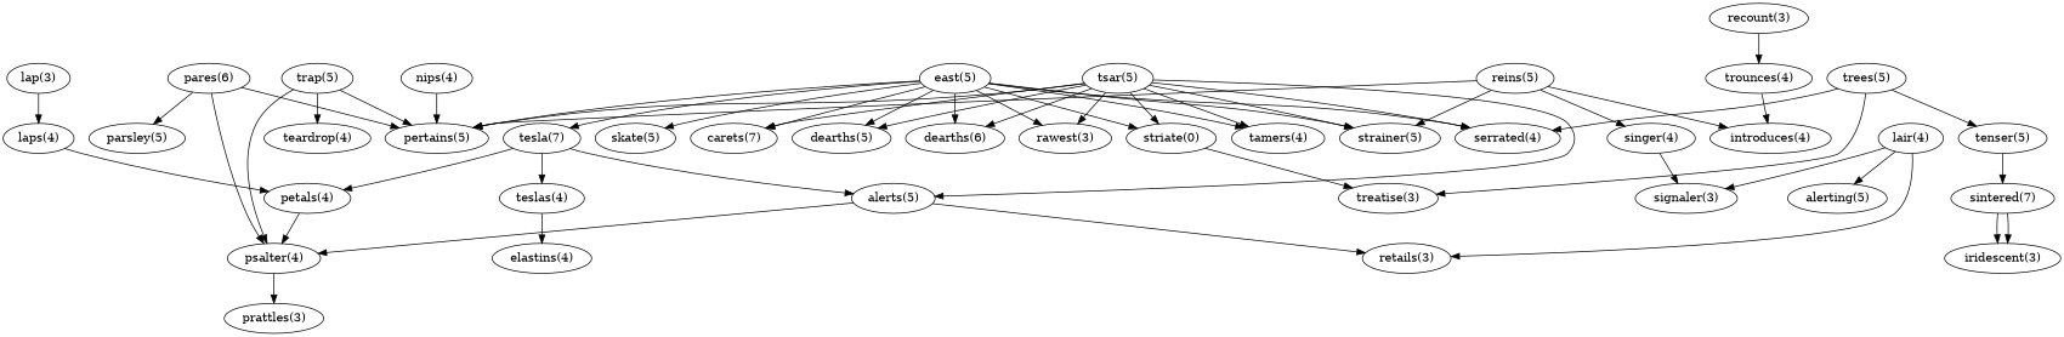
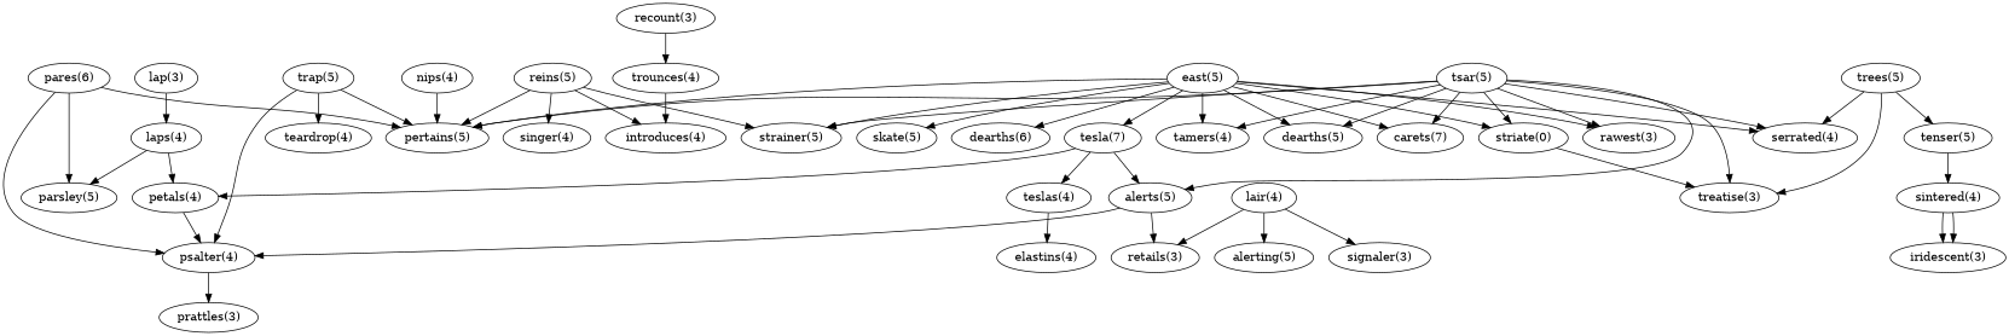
  digraph {
    "laps(4)"
    "parsley(5)"
    n3 [label="petals(4)"]
    "psalter(4)"
    "prattles(3)"
    "east(5)"
    "skate(5)"
    "tesla(7)"
    "dearths(5)"
    "strainer(5)"
    "carets(7)"
    n12 [label="striate(0)"]
    "pertains(5)"
    "serrated(4)"
    "rawest(3)"
    "tamers(4)"
    "dearths(6)"
    "alerts(5)"
    "teslas(4)"
    "treatise(3)"
    "retails(3)"
    "elastins(4)"
    "reins(5)"
    "singer(4)"
    "introduces(4)"
    "signaler(3)"
    "pares(6)"
    "tsar(5)"
    "lair(4)"
    "alerting(5)"
    "nips(4)"
    "trees(5)"
    "tenser(5)"
-   "sintered(4)" [label="sintered(7)"]
+   "sintered(4)"
    "iridescent(3)"
    "lap(3)"
    "trap(5)"
    "teardrop(4)"
    "recount(3)"
    "trounces(4)"
+   "laps(4)" -> "parsley(5)"
    "laps(4)" -> n3
    n3 -> "psalter(4)"
    "psalter(4)" -> "prattles(3)"
    "east(5)" -> "skate(5)"
    "east(5)" -> "tesla(7)"
    "east(5)" -> "dearths(5)"
    "east(5)" -> "strainer(5)"
    "east(5)" -> "carets(7)"
    "east(5)" -> n12
    "east(5)" -> "pertains(5)"
    "east(5)" -> "serrated(4)"
    "east(5)" -> "rawest(3)"
    "east(5)" -> "tamers(4)"
    "east(5)" -> "dearths(6)"
    "tesla(7)" -> n3
    "tesla(7)" -> "alerts(5)"
    "tesla(7)" -> "teslas(4)"
    n12 -> "treatise(3)"
    "alerts(5)" -> "psalter(4)"
    "alerts(5)" -> "retails(3)"
    "teslas(4)" -> "elastins(4)"
    "reins(5)" -> "strainer(5)"
    "reins(5)" -> "pertains(5)"
    "reins(5)" -> "singer(4)"
    "reins(5)" -> "introduces(4)"
-   "singer(4)" -> "signaler(3)"
    "pares(6)" -> "parsley(5)"
    "pares(6)" -> "psalter(4)"
    "pares(6)" -> "pertains(5)"
    "tsar(5)" -> "dearths(5)"
    "tsar(5)" -> "strainer(5)"
    "tsar(5)" -> "carets(7)"
    "tsar(5)" -> n12
    "tsar(5)" -> "pertains(5)"
    "tsar(5)" -> "serrated(4)"
    "tsar(5)" -> "rawest(3)"
    "tsar(5)" -> "tamers(4)"
-   "tsar(5)" -> "dearths(6)"
+   "tsar(5)" -> "treatise(3)"
    "tsar(5)" -> "alerts(5)"
    "lair(4)" -> "retails(3)"
    "lair(4)" -> "signaler(3)"
    "lair(4)" -> "alerting(5)"
    "nips(4)" -> "pertains(5)"
    "trees(5)" -> "serrated(4)"
    "trees(5)" -> "treatise(3)"
    "trees(5)" -> "tenser(5)"
    "tenser(5)" -> "sintered(4)"
    "sintered(4)" -> "iridescent(3)"
    "sintered(4)" -> "iridescent(3)"
    "lap(3)" -> "laps(4)"
    "trap(5)" -> "psalter(4)"
    "trap(5)" -> "pertains(5)"
    "trap(5)" -> "teardrop(4)"
    "recount(3)" -> "trounces(4)"
    "trounces(4)" -> "introduces(4)"
  }
